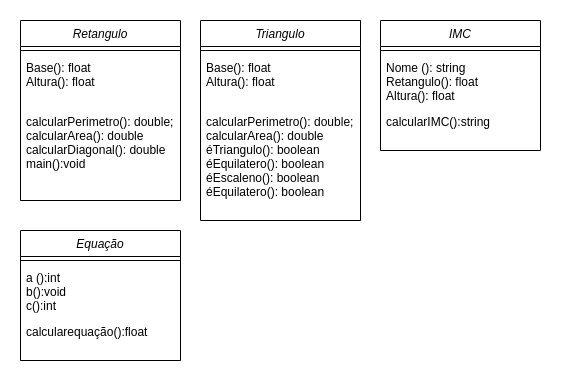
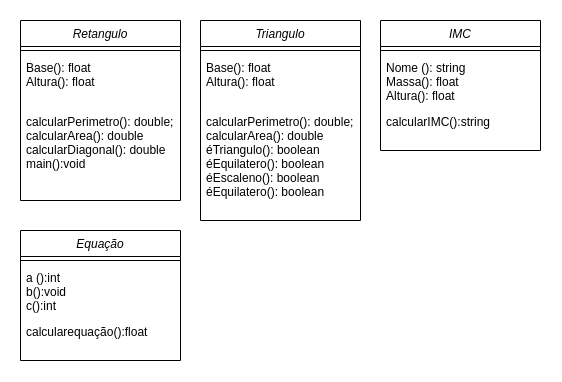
  <mxCell id="0" />
  <mxCell id="1" parent="0" />
  <mxCell id="2" value="Retangulo" style="swimlane;fontStyle=2;align=center;verticalAlign=top;childLayout=stackLayout;horizontal=1;startSize=26;horizontalStack=0;resizeParent=1;resizeLast=0;collapsible=1;marginBottom=0;rounded=0;shadow=0;strokeWidth=1;" parent="1" vertex="1"><mxGeometry x="20" y="20" width="160" height="180" as="geometry"><mxRectangle x="230" y="140" width="160" height="26" as="alternateBounds" /></mxGeometry></mxCell>
  <mxCell id="3" value="" style="line;html=1;strokeWidth=1;align=left;verticalAlign=middle;spacingTop=-1;spacingLeft=3;spacingRight=3;rotatable=0;labelPosition=right;points=[];portConstraint=eastwest;" parent="2" vertex="1"><mxGeometry y="26" width="160" height="8" as="geometry" /></mxCell>
  <mxCell id="4" value="Base(): float&#10;Altura(): float" style="text;align=left;verticalAlign=top;spacingLeft=4;spacingRight=4;overflow=hidden;rotatable=0;points=[[0,0.5],[1,0.5]];portConstraint=eastwest;" parent="2" vertex="1"><mxGeometry y="34" width="160" height="54" as="geometry" /></mxCell>
  <mxCell id="5" value="calcularPerimetro(): double;&#10;calcularArea(): double&#10;calcularDiagonal(): double&#10;main():void&#10;" style="text;align=left;verticalAlign=top;spacingLeft=4;spacingRight=4;overflow=hidden;rotatable=0;points=[[0,0.5],[1,0.5]];portConstraint=eastwest;" parent="2" vertex="1"><mxGeometry y="88" width="160" height="92" as="geometry" /></mxCell>
  <mxCell id="6" value="Triangulo&#10;" style="swimlane;fontStyle=2;align=center;verticalAlign=top;childLayout=stackLayout;horizontal=1;startSize=26;horizontalStack=0;resizeParent=1;resizeLast=0;collapsible=1;marginBottom=0;rounded=0;shadow=0;strokeWidth=1;" vertex="1" parent="1"><mxGeometry x="200" y="20" width="160" height="200" as="geometry"><mxRectangle x="230" y="140" width="160" height="26" as="alternateBounds" /></mxGeometry></mxCell>
  <mxCell id="7" value="" style="line;html=1;strokeWidth=1;align=left;verticalAlign=middle;spacingTop=-1;spacingLeft=3;spacingRight=3;rotatable=0;labelPosition=right;points=[];portConstraint=eastwest;" vertex="1" parent="6"><mxGeometry y="26" width="160" height="8" as="geometry" /></mxCell>
  <mxCell id="8" value="Base(): float&#10;Altura(): float" style="text;align=left;verticalAlign=top;spacingLeft=4;spacingRight=4;overflow=hidden;rotatable=0;points=[[0,0.5],[1,0.5]];portConstraint=eastwest;" vertex="1" parent="6"><mxGeometry y="34" width="160" height="54" as="geometry" /></mxCell>
  <mxCell id="9" value="calcularPerimetro(): double;&#10;calcularArea(): double&#10;éTriangulo(): boolean&#10;éEquilatero(): boolean&#10;éEscaleno(): boolean&#10;éEquilatero(): boolean" style="text;align=left;verticalAlign=top;spacingLeft=4;spacingRight=4;overflow=hidden;rotatable=0;points=[[0,0.5],[1,0.5]];portConstraint=eastwest;" vertex="1" parent="6"><mxGeometry y="88" width="160" height="112" as="geometry" /></mxCell>
  <mxCell id="10" value="IMC" style="swimlane;fontStyle=2;align=center;verticalAlign=top;childLayout=stackLayout;horizontal=1;startSize=26;horizontalStack=0;resizeParent=1;resizeLast=0;collapsible=1;marginBottom=0;rounded=0;shadow=0;strokeWidth=1;" vertex="1" parent="1"><mxGeometry x="380" y="20" width="160" height="130" as="geometry"><mxRectangle x="230" y="140" width="160" height="26" as="alternateBounds" /></mxGeometry></mxCell>
  <mxCell id="11" value="" style="line;html=1;strokeWidth=1;align=left;verticalAlign=middle;spacingTop=-1;spacingLeft=3;spacingRight=3;rotatable=0;labelPosition=right;points=[];portConstraint=eastwest;" vertex="1" parent="10"><mxGeometry y="26" width="160" height="8" as="geometry" /></mxCell>
- <mxCell id="12" value="Nome (): string&#10;Retangulo(): float&#10;Altura(): float" style="text;align=left;verticalAlign=top;spacingLeft=4;spacingRight=4;overflow=hidden;rotatable=0;points=[[0,0.5],[1,0.5]];portConstraint=eastwest;" vertex="1" parent="10"><mxGeometry y="34" width="160" height="54" as="geometry" /></mxCell>
+ <mxCell id="12" value="Nome (): string&#10;Massa(): float&#10;Altura(): float" style="text;align=left;verticalAlign=top;spacingLeft=4;spacingRight=4;overflow=hidden;rotatable=0;points=[[0,0.5],[1,0.5]];portConstraint=eastwest;" vertex="1" parent="10"><mxGeometry y="34" width="160" height="54" as="geometry" /></mxCell>
  <mxCell id="13" value="calcularIMC():string&#10;" style="text;align=left;verticalAlign=top;spacingLeft=4;spacingRight=4;overflow=hidden;rotatable=0;points=[[0,0.5],[1,0.5]];portConstraint=eastwest;" vertex="1" parent="10"><mxGeometry y="88" width="160" height="42" as="geometry" /></mxCell>
  <mxCell id="14" value="Equação" style="swimlane;fontStyle=2;align=center;verticalAlign=top;childLayout=stackLayout;horizontal=1;startSize=26;horizontalStack=0;resizeParent=1;resizeLast=0;collapsible=1;marginBottom=0;rounded=0;shadow=0;strokeWidth=1;" vertex="1" parent="1"><mxGeometry x="20" y="230" width="160" height="130" as="geometry"><mxRectangle x="230" y="140" width="160" height="26" as="alternateBounds" /></mxGeometry></mxCell>
  <mxCell id="15" value="" style="line;html=1;strokeWidth=1;align=left;verticalAlign=middle;spacingTop=-1;spacingLeft=3;spacingRight=3;rotatable=0;labelPosition=right;points=[];portConstraint=eastwest;" vertex="1" parent="14"><mxGeometry y="26" width="160" height="8" as="geometry" /></mxCell>
  <mxCell id="16" value="a ():int&#10;b():void&#10;c():int" style="text;align=left;verticalAlign=top;spacingLeft=4;spacingRight=4;overflow=hidden;rotatable=0;points=[[0,0.5],[1,0.5]];portConstraint=eastwest;" vertex="1" parent="14"><mxGeometry y="34" width="160" height="54" as="geometry" /></mxCell>
  <mxCell id="17" value="calcularequação():float&#10;" style="text;align=left;verticalAlign=top;spacingLeft=4;spacingRight=4;overflow=hidden;rotatable=0;points=[[0,0.5],[1,0.5]];portConstraint=eastwest;" vertex="1" parent="14"><mxGeometry y="88" width="160" height="42" as="geometry" /></mxCell>
